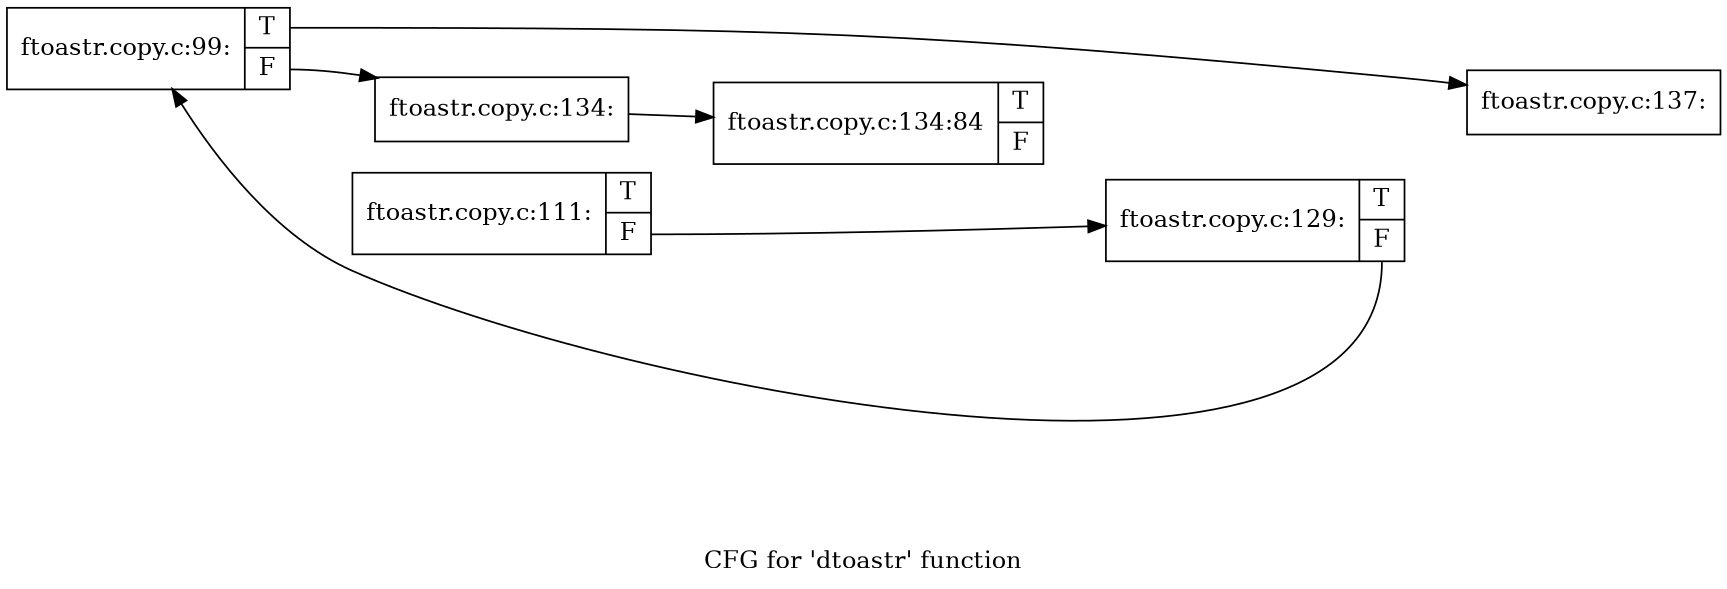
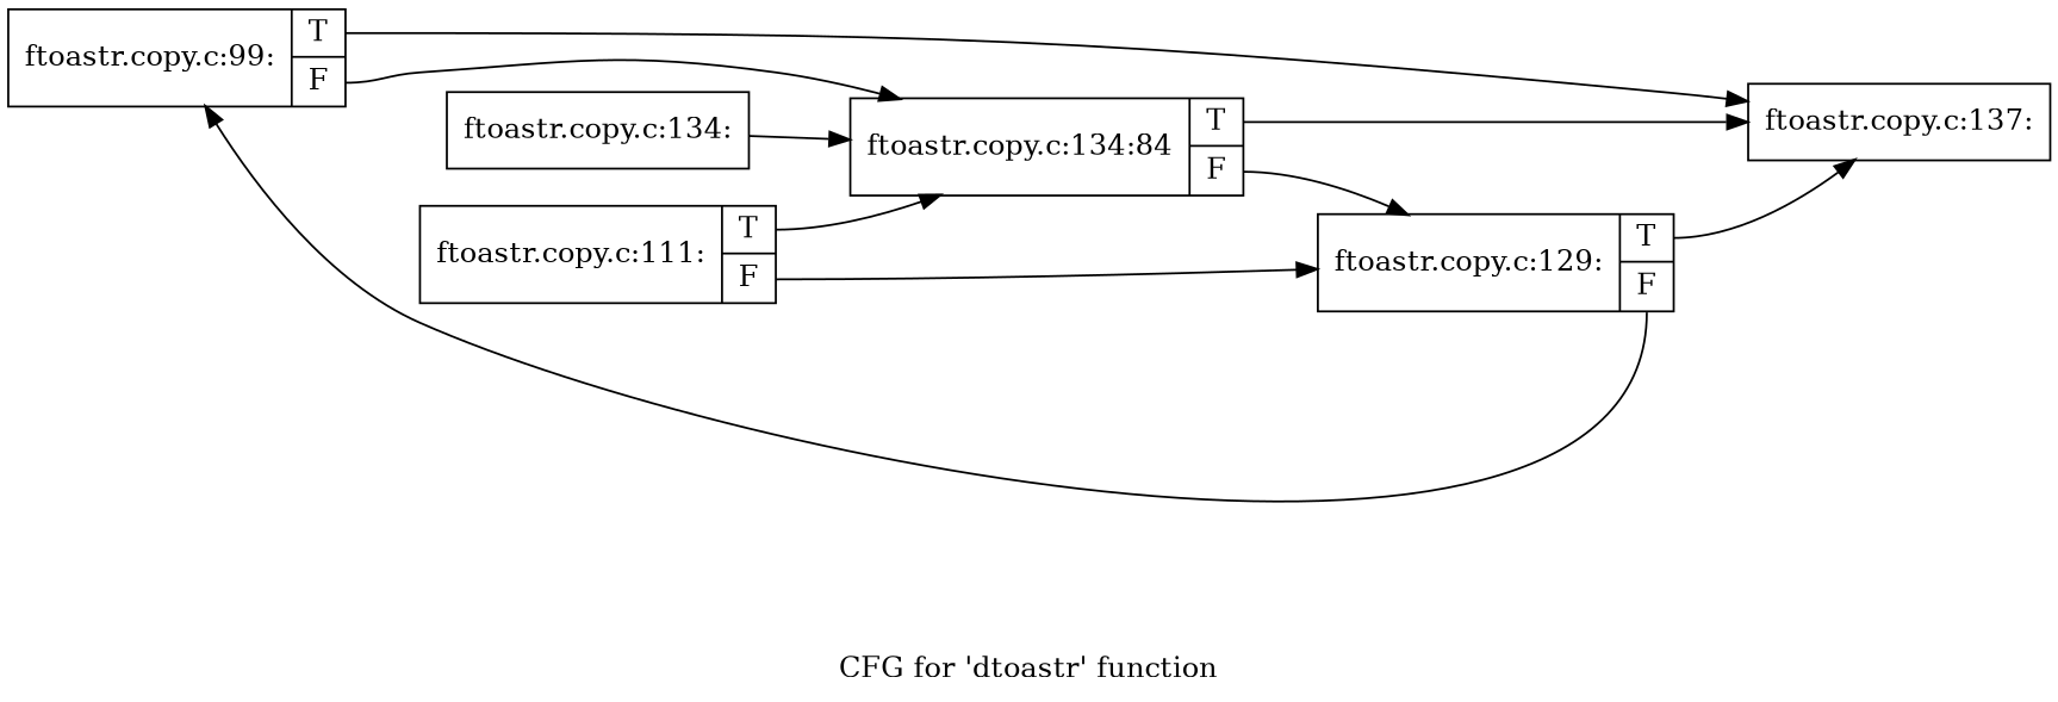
  digraph {
    label="CFG for 'dtoastr' function"
    rankdir=LR
    node [shape=record]
    edge [tailport=s0]
    n1 [label="{ftoastr.copy.c:99:|{<s0>T|<s1>F}}"]
    n2 [label="{ftoastr.copy.c:137:}"]
    n3 [label="{ftoastr.copy.c:134:}"]
    n4 [label="{ftoastr.copy.c:134:84|{<s0>T|<s1>F}}"]
    n5 [label="{ftoastr.copy.c:111:|{<s0>T|<s1>F}}"]
    n6 [label="{ftoastr.copy.c:129:|{<s0>T|<s1>F}}"]
    n1 -> n2
-   n1 -> n3 [tailport=s1]
+   n1 -> n4 [tailport=s1]
    n3 -> n4
+   n4 -> n2
+   n4 -> n6 [tailport=s1]
+   n5 -> n4
    n5 -> n6 [tailport=s1]
    n6 -> n1 [tailport=s1]
+   n6 -> n2
  }
